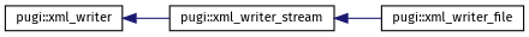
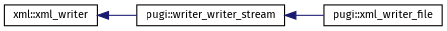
  digraph {
    fontname="Fira Sans"
    rankdir=LR
    node [color=black fillcolor=white fontname="Fira Sans" fontsize=10 shape=record style=filled]
    edge [color=midnightblue dir=back fontname="Fira Sans" fontsize=10 labelfontname=Helvetica labelfontsize=10 style=solid]
-   n1 [height=0.2 label="pugi::xml_writer" width=0.4]
-   n2 [height=0.2 label="pugi::xml_writer_stream" width=0.4]
+   n1 [height=0.2 label="xml::xml_writer" width=0.4]
+   n2 [height=0.2 label="pugi::writer_writer_stream" width=0.4]
    n3 [height=0.2 label="pugi::xml_writer_file" width=0.4]
    n1 -> n2
    n2 -> n3
  }
